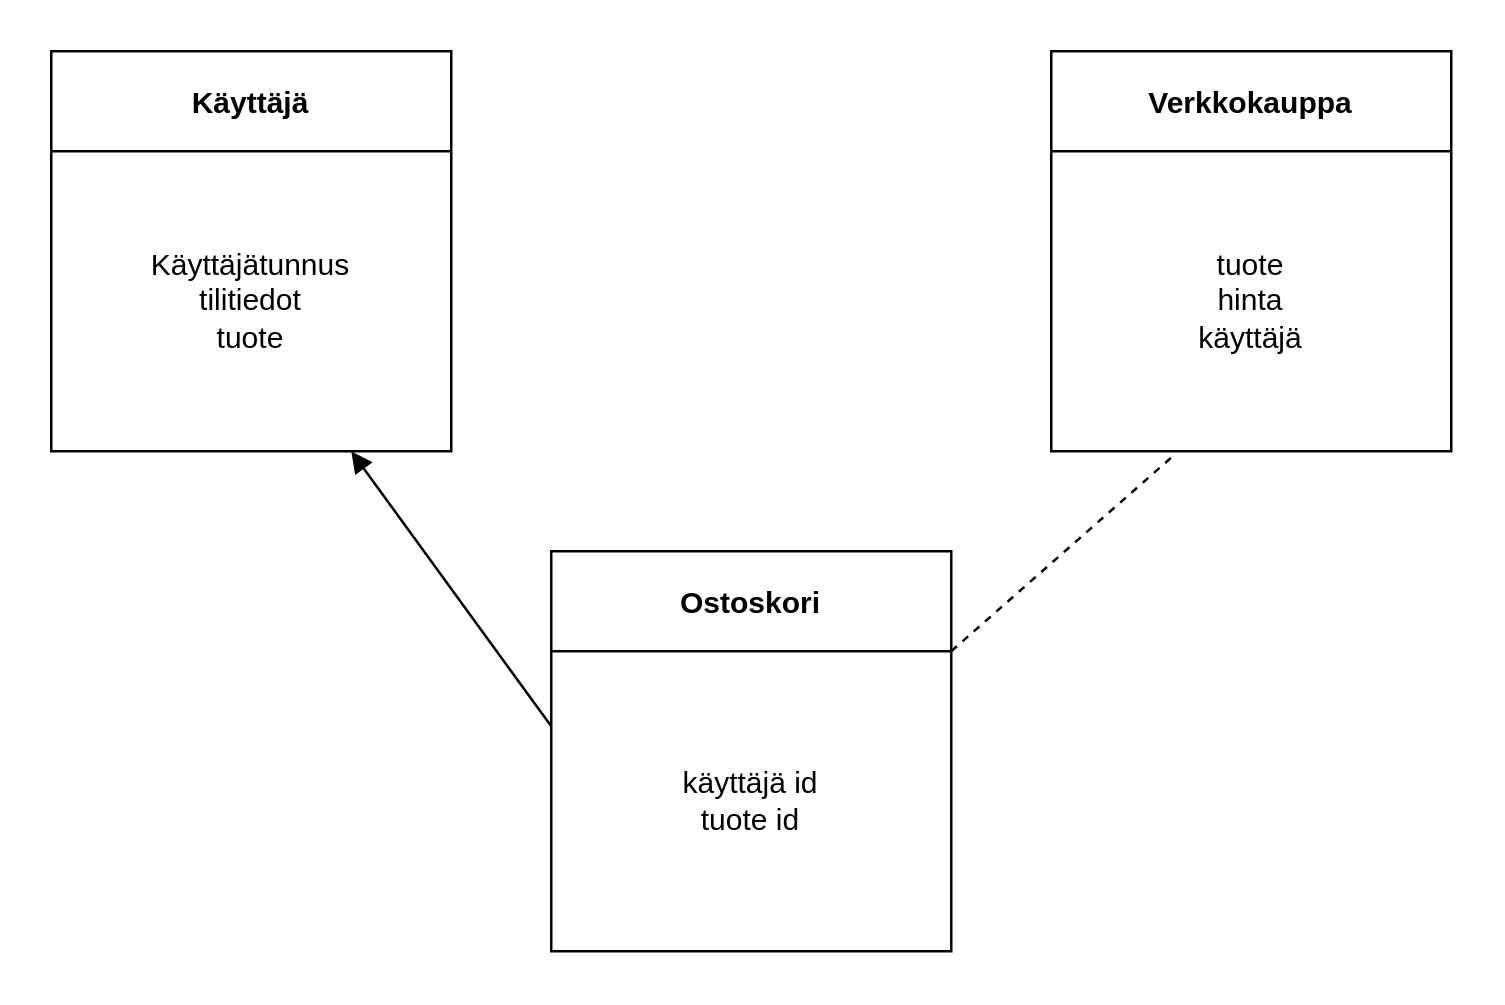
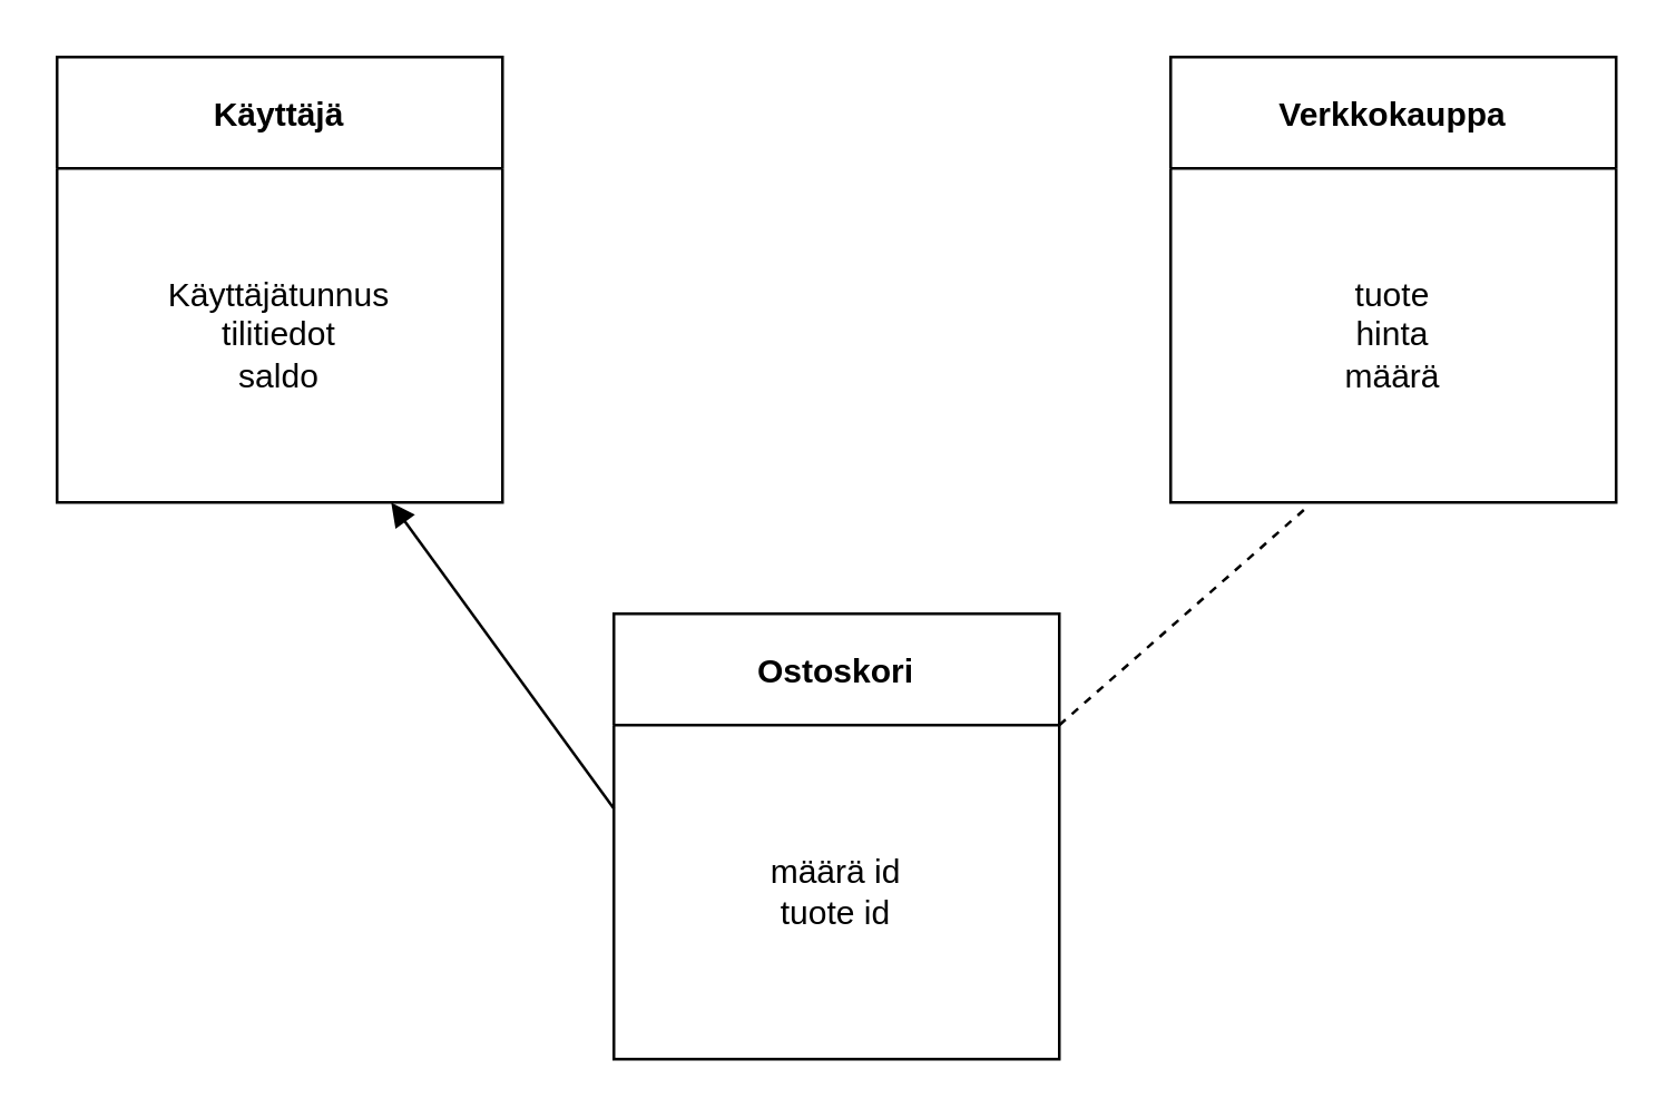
  <mxCell id="0" />
  <mxCell id="1" parent="0" />
  <mxCell id="2" value="Käyttäjä" style="swimlane;startSize=40;" vertex="1" parent="1"><mxGeometry x="20" y="20" width="160" height="160" as="geometry" /></mxCell>
- <mxCell id="3" value="Käyttäjätunnus&lt;br&gt;tilitiedot&lt;br&gt;tuote" style="text;html=1;strokeColor=none;fillColor=none;align=center;verticalAlign=middle;whiteSpace=wrap;rounded=0;" vertex="1" parent="2"><mxGeometry y="40" width="160" height="120" as="geometry" /></mxCell>
+ <mxCell id="3" value="Käyttäjätunnus&lt;br&gt;tilitiedot&lt;br&gt;saldo" style="text;html=1;strokeColor=none;fillColor=none;align=center;verticalAlign=middle;whiteSpace=wrap;rounded=0;" vertex="1" parent="2"><mxGeometry y="40" width="160" height="120" as="geometry" /></mxCell>
  <mxCell id="4" value="Verkkokauppa" style="swimlane;startSize=40;" vertex="1" parent="1"><mxGeometry x="420" y="20" width="160" height="160" as="geometry" /></mxCell>
- <mxCell id="5" value="tuote&lt;br&gt;hinta&lt;br&gt;käyttäjä" style="text;html=1;strokeColor=none;fillColor=none;align=center;verticalAlign=middle;whiteSpace=wrap;rounded=0;" vertex="1" parent="4"><mxGeometry y="40" width="160" height="120" as="geometry" /></mxCell>
+ <mxCell id="5" value="tuote&lt;br&gt;hinta&lt;br&gt;määrä" style="text;html=1;strokeColor=none;fillColor=none;align=center;verticalAlign=middle;whiteSpace=wrap;rounded=0;" vertex="1" parent="4"><mxGeometry y="40" width="160" height="120" as="geometry" /></mxCell>
  <mxCell id="6" value="Ostoskori" style="swimlane;startSize=40;" vertex="1" parent="1"><mxGeometry x="220" y="220" width="160" height="160" as="geometry" /></mxCell>
- <mxCell id="7" value="käyttäjä id&lt;br&gt;tuote id" style="text;html=1;strokeColor=none;fillColor=none;align=center;verticalAlign=middle;whiteSpace=wrap;rounded=0;" vertex="1" parent="6"><mxGeometry y="40" width="160" height="120" as="geometry" /></mxCell>
+ <mxCell id="7" value="määrä id&lt;br&gt;tuote id" style="text;html=1;strokeColor=none;fillColor=none;align=center;verticalAlign=middle;whiteSpace=wrap;rounded=0;" vertex="1" parent="6"><mxGeometry y="40" width="160" height="120" as="geometry" /></mxCell>
  <mxCell id="8" value="" style="endArrow=block;html=1;rounded=0;entryX=0.75;entryY=1;entryDx=0;entryDy=0;exitX=0;exitY=0.25;exitDx=0;exitDy=0;" edge="1" parent="1" source="7" target="3"><mxGeometry width="50" height="50" relative="1" as="geometry"><mxPoint x="360" y="210" as="sourcePoint" /><mxPoint x="410" y="160" as="targetPoint" /></mxGeometry></mxCell>
  <mxCell id="9" value="" style="endArrow=none;html=1;rounded=0;exitX=1;exitY=0.25;exitDx=0;exitDy=0;entryX=0.313;entryY=1.006;entryDx=0;entryDy=0;entryPerimeter=0;dashed=1;" edge="1" parent="1" source="6" target="5"><mxGeometry width="50" height="50" relative="1" as="geometry"><mxPoint x="360" y="210" as="sourcePoint" /><mxPoint x="410" y="160" as="targetPoint" /></mxGeometry></mxCell>
